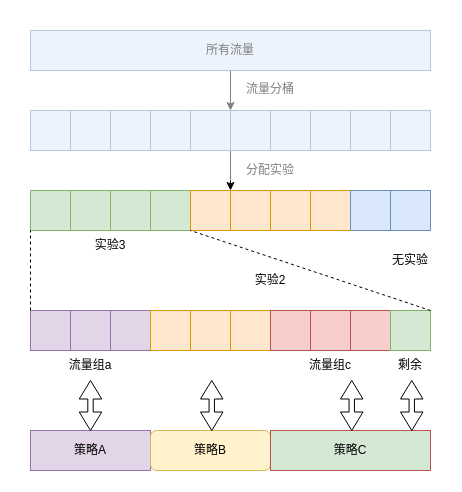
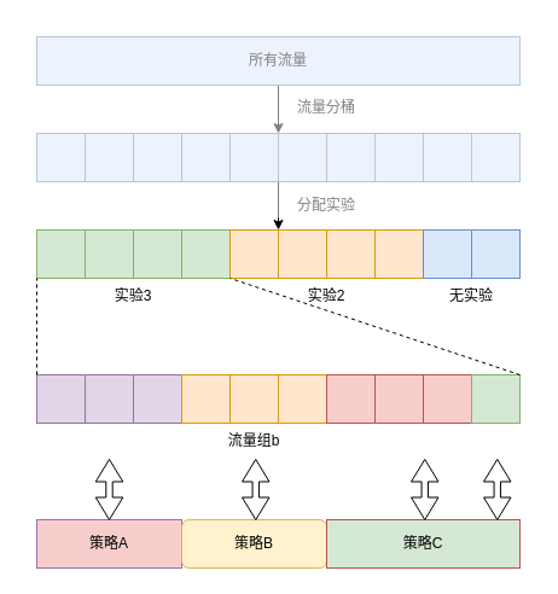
  <mxCell id="0" />
  <mxCell id="1" parent="0" />
  <mxCell id="2" value="" style="edgeStyle=orthogonalEdgeStyle;rounded=0;orthogonalLoop=1;jettySize=auto;html=1;entryX=0;entryY=0;entryDx=0;entryDy=0;" edge="1" parent="1" source="3" target="10"><mxGeometry relative="1" as="geometry" /></mxCell>
  <mxCell id="3" value="所有流量" style="rounded=0;whiteSpace=wrap;html=1;fillColor=#dae8fc;strokeColor=#6c8ebf;" vertex="1" parent="1"><mxGeometry x="30" y="30" width="400" height="40" as="geometry" /></mxCell>
  <mxCell id="4" value="" style="rounded=0;whiteSpace=wrap;html=1;fillColor=#dae8fc;strokeColor=#6c8ebf;" vertex="1" parent="1"><mxGeometry x="30" y="110" width="40" height="40" as="geometry" /></mxCell>
  <mxCell id="5" value="" style="rounded=0;whiteSpace=wrap;html=1;fillColor=#dae8fc;strokeColor=#6c8ebf;" vertex="1" parent="1"><mxGeometry x="70" y="110" width="40" height="40" as="geometry" /></mxCell>
  <mxCell id="6" value="" style="rounded=0;whiteSpace=wrap;html=1;fillColor=#dae8fc;strokeColor=#6c8ebf;" vertex="1" parent="1"><mxGeometry x="110" y="110" width="40" height="40" as="geometry" /></mxCell>
  <mxCell id="7" value="" style="rounded=0;whiteSpace=wrap;html=1;fillColor=#dae8fc;strokeColor=#6c8ebf;" vertex="1" parent="1"><mxGeometry x="150" y="110" width="40" height="40" as="geometry" /></mxCell>
  <mxCell id="8" value="" style="rounded=0;whiteSpace=wrap;html=1;fillColor=#dae8fc;strokeColor=#6c8ebf;" vertex="1" parent="1"><mxGeometry x="190" y="110" width="40" height="40" as="geometry" /></mxCell>
  <mxCell id="9" value="" style="edgeStyle=orthogonalEdgeStyle;rounded=0;orthogonalLoop=1;jettySize=auto;html=1;entryX=0;entryY=0;entryDx=0;entryDy=0;exitX=0;exitY=1;exitDx=0;exitDy=0;" edge="1" parent="1" source="10" target="21"><mxGeometry relative="1" as="geometry" /></mxCell>
  <mxCell id="10" value="" style="rounded=0;whiteSpace=wrap;html=1;fillColor=#dae8fc;strokeColor=#6c8ebf;" vertex="1" parent="1"><mxGeometry x="230" y="110" width="40" height="40" as="geometry" /></mxCell>
  <mxCell id="11" value="" style="rounded=0;whiteSpace=wrap;html=1;fillColor=#dae8fc;strokeColor=#6c8ebf;" vertex="1" parent="1"><mxGeometry x="270" y="110" width="40" height="40" as="geometry" /></mxCell>
  <mxCell id="12" value="" style="rounded=0;whiteSpace=wrap;html=1;fillColor=#dae8fc;strokeColor=#6c8ebf;" vertex="1" parent="1"><mxGeometry x="310" y="110" width="40" height="40" as="geometry" /></mxCell>
  <mxCell id="13" value="" style="rounded=0;whiteSpace=wrap;html=1;fillColor=#dae8fc;strokeColor=#6c8ebf;" vertex="1" parent="1"><mxGeometry x="350" y="110" width="40" height="40" as="geometry" /></mxCell>
  <mxCell id="14" value="" style="rounded=0;whiteSpace=wrap;html=1;fillColor=#dae8fc;strokeColor=#6c8ebf;" vertex="1" parent="1"><mxGeometry x="390" y="110" width="40" height="40" as="geometry" /></mxCell>
  <mxCell id="15" value="流量分桶" style="text;html=1;strokeColor=none;fillColor=none;align=center;verticalAlign=middle;whiteSpace=wrap;rounded=0;" vertex="1" parent="1"><mxGeometry x="240" y="74" width="60" height="30" as="geometry" /></mxCell>
  <mxCell id="16" value="" style="rounded=0;whiteSpace=wrap;html=1;fillColor=#d5e8d4;strokeColor=#82b366;" vertex="1" parent="1"><mxGeometry x="30" y="190" width="40" height="40" as="geometry" /></mxCell>
  <mxCell id="17" value="" style="rounded=0;whiteSpace=wrap;html=1;fillColor=#d5e8d4;strokeColor=#82b366;" vertex="1" parent="1"><mxGeometry x="70" y="190" width="40" height="40" as="geometry" /></mxCell>
  <mxCell id="18" value="" style="rounded=0;whiteSpace=wrap;html=1;fillColor=#d5e8d4;strokeColor=#82b366;" vertex="1" parent="1"><mxGeometry x="110" y="190" width="40" height="40" as="geometry" /></mxCell>
  <mxCell id="19" value="" style="rounded=0;whiteSpace=wrap;html=1;fillColor=#d5e8d4;strokeColor=#82b366;" vertex="1" parent="1"><mxGeometry x="150" y="190" width="40" height="40" as="geometry" /></mxCell>
  <mxCell id="20" value="" style="rounded=0;whiteSpace=wrap;html=1;fillColor=#ffe6cc;strokeColor=#d79b00;" vertex="1" parent="1"><mxGeometry x="190" y="190" width="40" height="40" as="geometry" /></mxCell>
  <mxCell id="21" value="" style="rounded=0;whiteSpace=wrap;html=1;fillColor=#ffe6cc;strokeColor=#d79b00;" vertex="1" parent="1"><mxGeometry x="230" y="190" width="40" height="40" as="geometry" /></mxCell>
  <mxCell id="22" value="" style="rounded=0;whiteSpace=wrap;html=1;fillColor=#ffe6cc;strokeColor=#d79b00;" vertex="1" parent="1"><mxGeometry x="270" y="190" width="40" height="40" as="geometry" /></mxCell>
  <mxCell id="23" value="" style="rounded=0;whiteSpace=wrap;html=1;fillColor=#ffe6cc;strokeColor=#d79b00;" vertex="1" parent="1"><mxGeometry x="310" y="190" width="40" height="40" as="geometry" /></mxCell>
  <mxCell id="24" value="" style="rounded=0;whiteSpace=wrap;html=1;fillColor=#dae8fc;strokeColor=#6c8ebf;" vertex="1" parent="1"><mxGeometry x="350" y="190" width="40" height="40" as="geometry" /></mxCell>
  <mxCell id="25" value="" style="rounded=0;whiteSpace=wrap;html=1;fillColor=#dae8fc;strokeColor=#6c8ebf;" vertex="1" parent="1"><mxGeometry x="390" y="190" width="40" height="40" as="geometry" /></mxCell>
  <mxCell id="26" value="分配实验" style="text;html=1;strokeColor=none;fillColor=none;align=center;verticalAlign=middle;whiteSpace=wrap;rounded=0;" vertex="1" parent="1"><mxGeometry x="240" y="155" width="60" height="30" as="geometry" /></mxCell>
  <mxCell id="27" value="实验3" style="text;html=1;strokeColor=none;fillColor=none;align=center;verticalAlign=middle;whiteSpace=wrap;rounded=0;" vertex="1" parent="1"><mxGeometry x="80" y="230" width="60" height="30" as="geometry" /></mxCell>
- <mxCell id="28" value="实验2" style="text;html=1;strokeColor=none;fillColor=none;align=center;verticalAlign=middle;whiteSpace=wrap;rounded=0;" vertex="1" parent="1"><mxGeometry x="240" y="265" width="60" height="30" as="geometry" /></mxCell>
- <mxCell id="29" value="无实验" style="text;html=1;strokeColor=none;fillColor=none;align=center;verticalAlign=middle;whiteSpace=wrap;rounded=0;" vertex="1" parent="1"><mxGeometry x="380" y="245" width="60" height="30" as="geometry" /></mxCell>
+ <mxCell id="28" value="实验2" style="text;html=1;strokeColor=none;fillColor=none;align=center;verticalAlign=middle;whiteSpace=wrap;rounded=0;" vertex="1" parent="1"><mxGeometry x="240" y="230" width="60" height="30" as="geometry" /></mxCell>
+ <mxCell id="29" value="无实验" style="text;html=1;strokeColor=none;fillColor=none;align=center;verticalAlign=middle;whiteSpace=wrap;rounded=0;" vertex="1" parent="1"><mxGeometry x="360" y="230" width="60" height="30" as="geometry" /></mxCell>
  <mxCell id="30" value="" style="rounded=0;whiteSpace=wrap;html=1;opacity=50;strokeColor=none;" vertex="1" parent="1"><mxGeometry x="20" y="20" width="420" height="160" as="geometry" /></mxCell>
  <mxCell id="31" value="" style="rounded=0;whiteSpace=wrap;html=1;fillColor=#e1d5e7;strokeColor=#9673a6;" vertex="1" parent="1"><mxGeometry x="30" y="310" width="40" height="40" as="geometry" /></mxCell>
  <mxCell id="32" value="" style="rounded=0;whiteSpace=wrap;html=1;fillColor=#e1d5e7;strokeColor=#9673a6;" vertex="1" parent="1"><mxGeometry x="70" y="310" width="40" height="40" as="geometry" /></mxCell>
  <mxCell id="33" value="" style="rounded=0;whiteSpace=wrap;html=1;fillColor=#e1d5e7;strokeColor=#9673a6;" vertex="1" parent="1"><mxGeometry x="110" y="310" width="40" height="40" as="geometry" /></mxCell>
  <mxCell id="34" value="" style="rounded=0;whiteSpace=wrap;html=1;fillColor=#ffe6cc;strokeColor=#d79b00;" vertex="1" parent="1"><mxGeometry x="150" y="310" width="40" height="40" as="geometry" /></mxCell>
  <mxCell id="35" value="" style="rounded=0;whiteSpace=wrap;html=1;fillColor=#ffe6cc;strokeColor=#d79b00;" vertex="1" parent="1"><mxGeometry x="190" y="310" width="40" height="40" as="geometry" /></mxCell>
  <mxCell id="36" value="" style="rounded=0;whiteSpace=wrap;html=1;fillColor=#ffe6cc;strokeColor=#d79b00;" vertex="1" parent="1"><mxGeometry x="230" y="310" width="40" height="40" as="geometry" /></mxCell>
  <mxCell id="37" value="" style="rounded=0;whiteSpace=wrap;html=1;fillColor=#f8cecc;strokeColor=#b85450;" vertex="1" parent="1"><mxGeometry x="270" y="310" width="40" height="40" as="geometry" /></mxCell>
  <mxCell id="38" value="" style="rounded=0;whiteSpace=wrap;html=1;fillColor=#f8cecc;strokeColor=#b85450;" vertex="1" parent="1"><mxGeometry x="310" y="310" width="40" height="40" as="geometry" /></mxCell>
  <mxCell id="39" value="" style="rounded=0;whiteSpace=wrap;html=1;fillColor=#f8cecc;strokeColor=#b85450;" vertex="1" parent="1"><mxGeometry x="350" y="310" width="40" height="40" as="geometry" /></mxCell>
  <mxCell id="40" value="" style="rounded=0;whiteSpace=wrap;html=1;fillColor=#d5e8d4;strokeColor=#82b366;" vertex="1" parent="1"><mxGeometry x="390" y="310" width="40" height="40" as="geometry" /></mxCell>
- <mxCell id="41" value="流量组a" style="text;html=1;strokeColor=none;fillColor=none;align=center;verticalAlign=middle;whiteSpace=wrap;rounded=0;" vertex="1" parent="1"><mxGeometry x="60" y="350" width="60" height="30" as="geometry" /></mxCell>
- <mxCell id="43" value="流量组c" style="text;html=1;strokeColor=none;fillColor=none;align=center;verticalAlign=middle;whiteSpace=wrap;rounded=0;" vertex="1" parent="1"><mxGeometry x="300" y="350" width="60" height="30" as="geometry" /></mxCell>
+ <mxCell id="42" value="流量组b" style="text;html=1;strokeColor=none;fillColor=none;align=center;verticalAlign=middle;whiteSpace=wrap;rounded=0;" vertex="1" parent="1"><mxGeometry x="180" y="350" width="60" height="30" as="geometry" /></mxCell>
  <mxCell id="44" value="" style="endArrow=none;dashed=1;html=1;rounded=0;exitX=0;exitY=0;exitDx=0;exitDy=0;" edge="1" parent="1" source="31"><mxGeometry width="50" height="50" relative="1" as="geometry"><mxPoint x="-20" y="280" as="sourcePoint" /><mxPoint x="30" y="230" as="targetPoint" /></mxGeometry></mxCell>
  <mxCell id="45" value="" style="endArrow=none;dashed=1;html=1;rounded=0;exitX=1;exitY=0;exitDx=0;exitDy=0;" edge="1" parent="1" source="40"><mxGeometry width="50" height="50" relative="1" as="geometry"><mxPoint x="200" y="350" as="sourcePoint" /><mxPoint x="190" y="230" as="targetPoint" /></mxGeometry></mxCell>
- <mxCell id="46" value="剩余" style="text;html=1;strokeColor=none;fillColor=none;align=center;verticalAlign=middle;whiteSpace=wrap;rounded=0;" vertex="1" parent="1"><mxGeometry x="380" y="350" width="60" height="30" as="geometry" /></mxCell>
- <mxCell id="47" value="策略A" style="rounded=0;whiteSpace=wrap;html=1;fillColor=#e1d5e7;strokeColor=#9673a6;" vertex="1" parent="1"><mxGeometry x="30" y="430" width="120" height="40" as="geometry" /></mxCell>
+ <mxCell id="47" value="策略A" style="rounded=0;whiteSpace=wrap;html=1;fillColor=#f8cecc;strokeColor=#9673a6;" vertex="1" parent="1"><mxGeometry x="30" y="430" width="120" height="40" as="geometry" /></mxCell>
  <mxCell id="48" value="策略B" style="whiteSpace=wrap;html=1;fillColor=#fff2cc;strokeColor=#d6b656;rounded=1;" vertex="1" parent="1"><mxGeometry x="150" y="430" width="120" height="40" as="geometry" /></mxCell>
  <mxCell id="49" value="策略C" style="rounded=0;whiteSpace=wrap;html=1;fillColor=#d5e8d4;strokeColor=#b85450;" vertex="1" parent="1"><mxGeometry x="270" y="430" width="160" height="40" as="geometry" /></mxCell>
  <mxCell id="50" value="" style="html=1;shadow=0;dashed=0;align=center;verticalAlign=middle;shape=mxgraph.arrows2.twoWayArrow;dy=0.76;dx=18.5;direction=south;" vertex="1" parent="1"><mxGeometry x="78.75" y="380" width="22.5" height="50" as="geometry" /></mxCell>
  <mxCell id="51" value="" style="html=1;shadow=0;dashed=0;align=center;verticalAlign=middle;shape=mxgraph.arrows2.twoWayArrow;dy=0.76;dx=18.5;direction=south;" vertex="1" parent="1"><mxGeometry x="200" y="380" width="22.5" height="50" as="geometry" /></mxCell>
  <mxCell id="52" value="" style="html=1;shadow=0;dashed=0;align=center;verticalAlign=middle;shape=mxgraph.arrows2.twoWayArrow;dy=0.76;dx=18.5;direction=south;" vertex="1" parent="1"><mxGeometry x="340" y="380" width="22.5" height="50" as="geometry" /></mxCell>
  <mxCell id="53" value="" style="html=1;shadow=0;dashed=0;align=center;verticalAlign=middle;shape=mxgraph.arrows2.twoWayArrow;dy=0.76;dx=18.5;direction=south;" vertex="1" parent="1"><mxGeometry x="400" y="380" width="22.5" height="50" as="geometry" /></mxCell>
